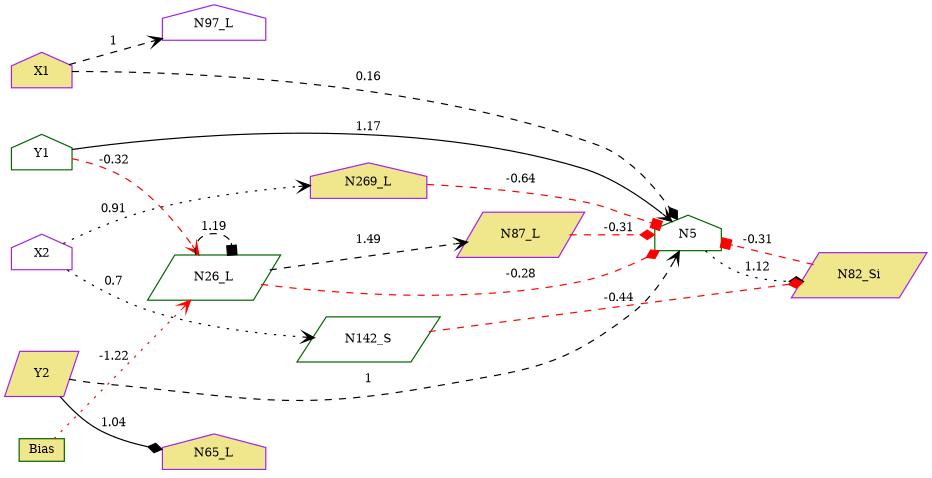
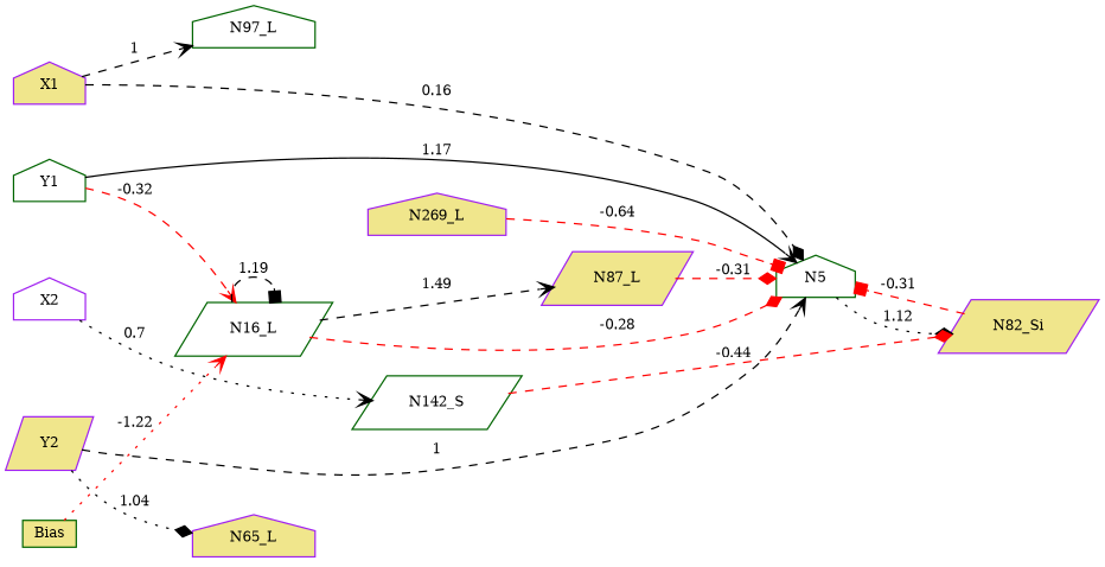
  digraph {
    rankdir=LR
    node [color=purple fillcolor=khaki fontsize=10 shape=house style=filled]
    edge [arrowhead=vee color=black fontsize=10 style=dashed]
    N5 [color=darkgreen fillcolor=white height=0.1 width=0.1]
    n2 [color=darkgreen height=0.1 label=Bias shape=box width=0.1]
    n3 [height=0.1 label=X1 width=0.1]
    n4 [color=darkgreen fillcolor=white height=0.1 label=Y1 width=0.1]
    n5 [fillcolor=white height=0.1 label=X2 width=0.1]
    n6 [height=0.1 label=Y2 shape=parallelogram width=0.1]
    n7 [height=0.1 label=N82_Si shape=parallelogram width=0.1]
-   n8 [color=darkgreen fillcolor=white height=0.1 label=N26_L shape=parallelogram width=0.1]
-   n9 [fillcolor=white height=0.1 label=N97_L width=0.1]
+   n8 [color=darkgreen fillcolor=white height=0.1 label=N16_L shape=parallelogram width=0.1]
+   n9 [color=darkgreen fillcolor=white height=0.1 label=N97_L width=0.1]
    n10 [color=darkgreen fillcolor=white height=0.1 label=N142_S shape=parallelogram width=0.1]
    n11 [height=0.1 label=N269_L width=0.1]
    n12 [height=0.1 label=N65_L width=0.1]
    n13 [height=0.1 label=N87_L shape=parallelogram width=0.1]
    subgraph sub_1 {
      rank=same
      N5
    }
    subgraph sub_2 {
      rank=same
      n2
      n3
      n4
      n5
      n6
    }
    N5 -> n7 [arrowhead=diamond label=1.12 style=dotted]
    n2 -> n8 [arrowType=inv color=red label=-1.22 style=dotted]
    n3 -> N5 [arrowhead=diamond label=0.16]
    n3 -> n4 [style=invis arrowhead="" color="" fontsize=""]
    n3 -> n9 [label=1]
    n4 -> N5 [label=1.17 style=solid]
    n4 -> n5 [style=invis arrowhead="" color="" fontsize=""]
    n4 -> n8 [arrowType=inv color=red label=-0.32]
    n5 -> n6 [style=invis arrowhead="" color="" fontsize=""]
    n5 -> n10 [label=0.7 style=dotted]
-   n5 -> n11 [label=0.91 style=dotted]
    n6 -> N5 [label=1]
    n6 -> n2 [style=invis arrowhead="" color="" fontsize=""]
-   n6 -> n12 [arrowhead=diamond label=1.04 style=solid]
+   n6 -> n12 [arrowhead=diamond label=1.04 style=dotted]
    n7 -> N5 [arrowType=inv arrowhead=box color=red label=-0.31]
    n8 -> N5 [arrowType=inv arrowhead=diamond color=red label=-0.28]
    n8 -> n8 [arrowhead=box label=1.19]
    n8 -> n13 [label=1.49]
    n10 -> n7 [arrowType=inv arrowhead=diamond color=red label=-0.44]
    n11 -> N5 [arrowType=inv arrowhead=box color=red label=-0.64]
    n13 -> N5 [arrowType=inv arrowhead=diamond color=red label=-0.31]
  }
